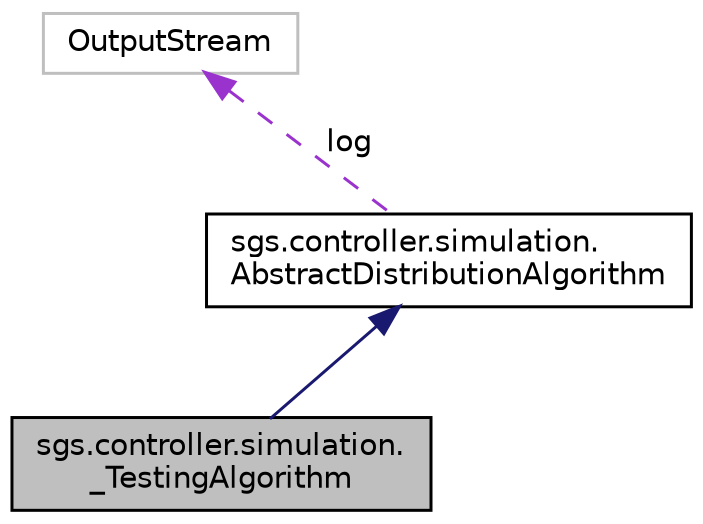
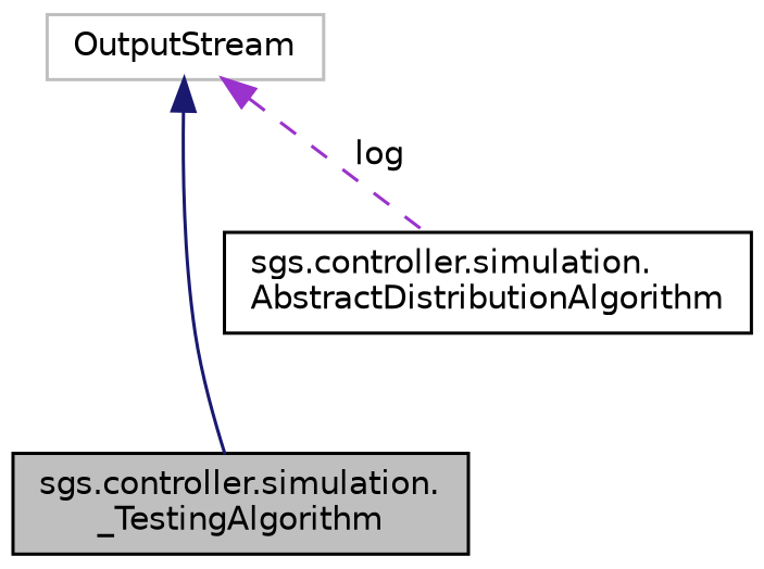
  digraph {
    node [color=black fillcolor=white fontname=Helvetica fontsize=10 shape=record style=filled]
    edge [dir=back fontname=Helvetica fontsize=10 labelfontname=Helvetica labelfontsize=10]
    n1 [fillcolor=grey75 fontcolor=black height=0.2 label="sgs.controller.simulation.\l_TestingAlgorithm" width=0.4]
    n2 [height=0.2 label="sgs.controller.simulation.\lAbstractDistributionAlgorithm" width=0.4]
    n3 [color=grey75 height=0.2 label=OutputStream width=0.4]
-   n2 -> n1 [color=midnightblue style=solid]
+   n3 -> n1 [color=midnightblue style=solid]
    n3 -> n2 [color=darkorchid3 label=" log" style=dashed]
  }
